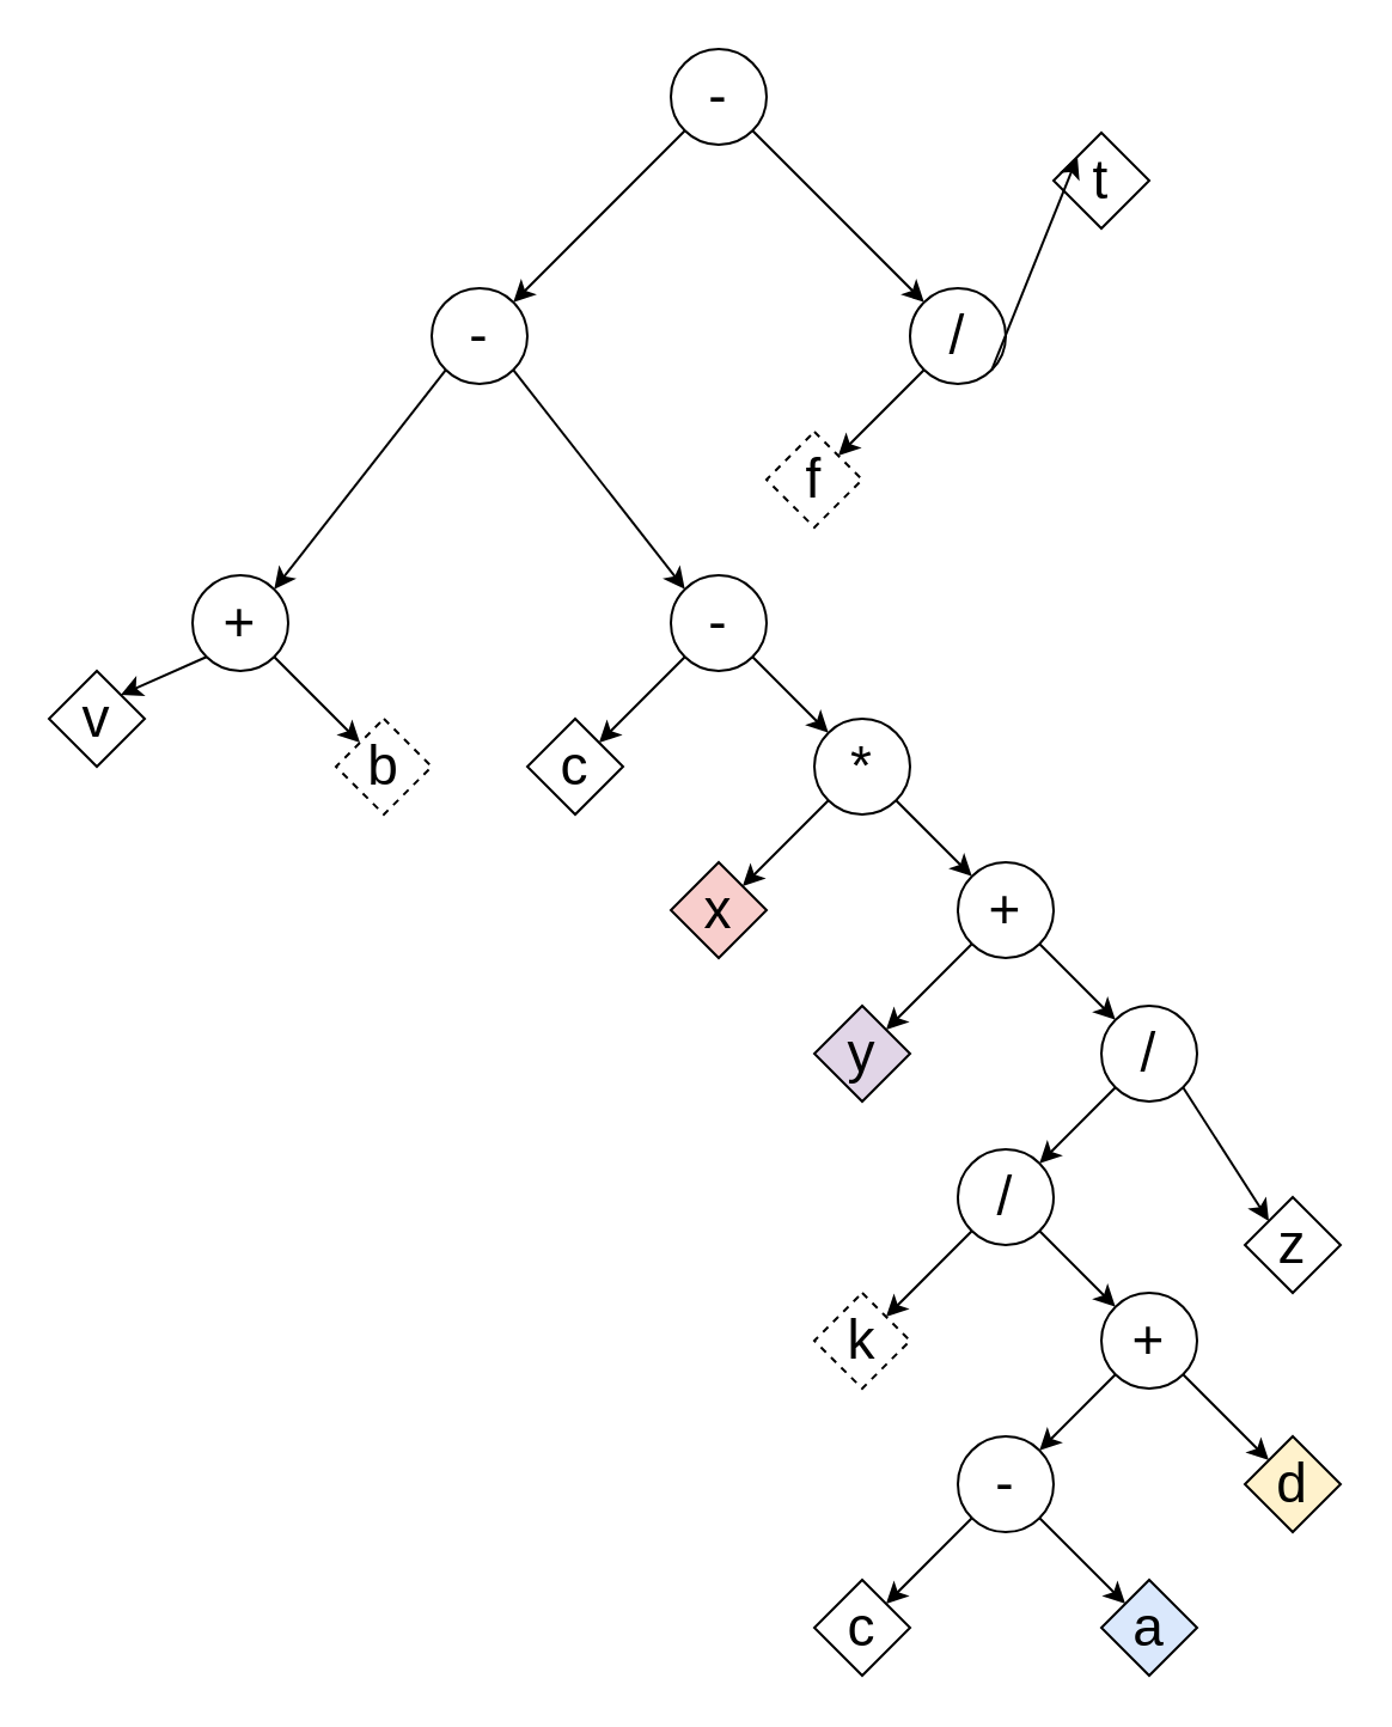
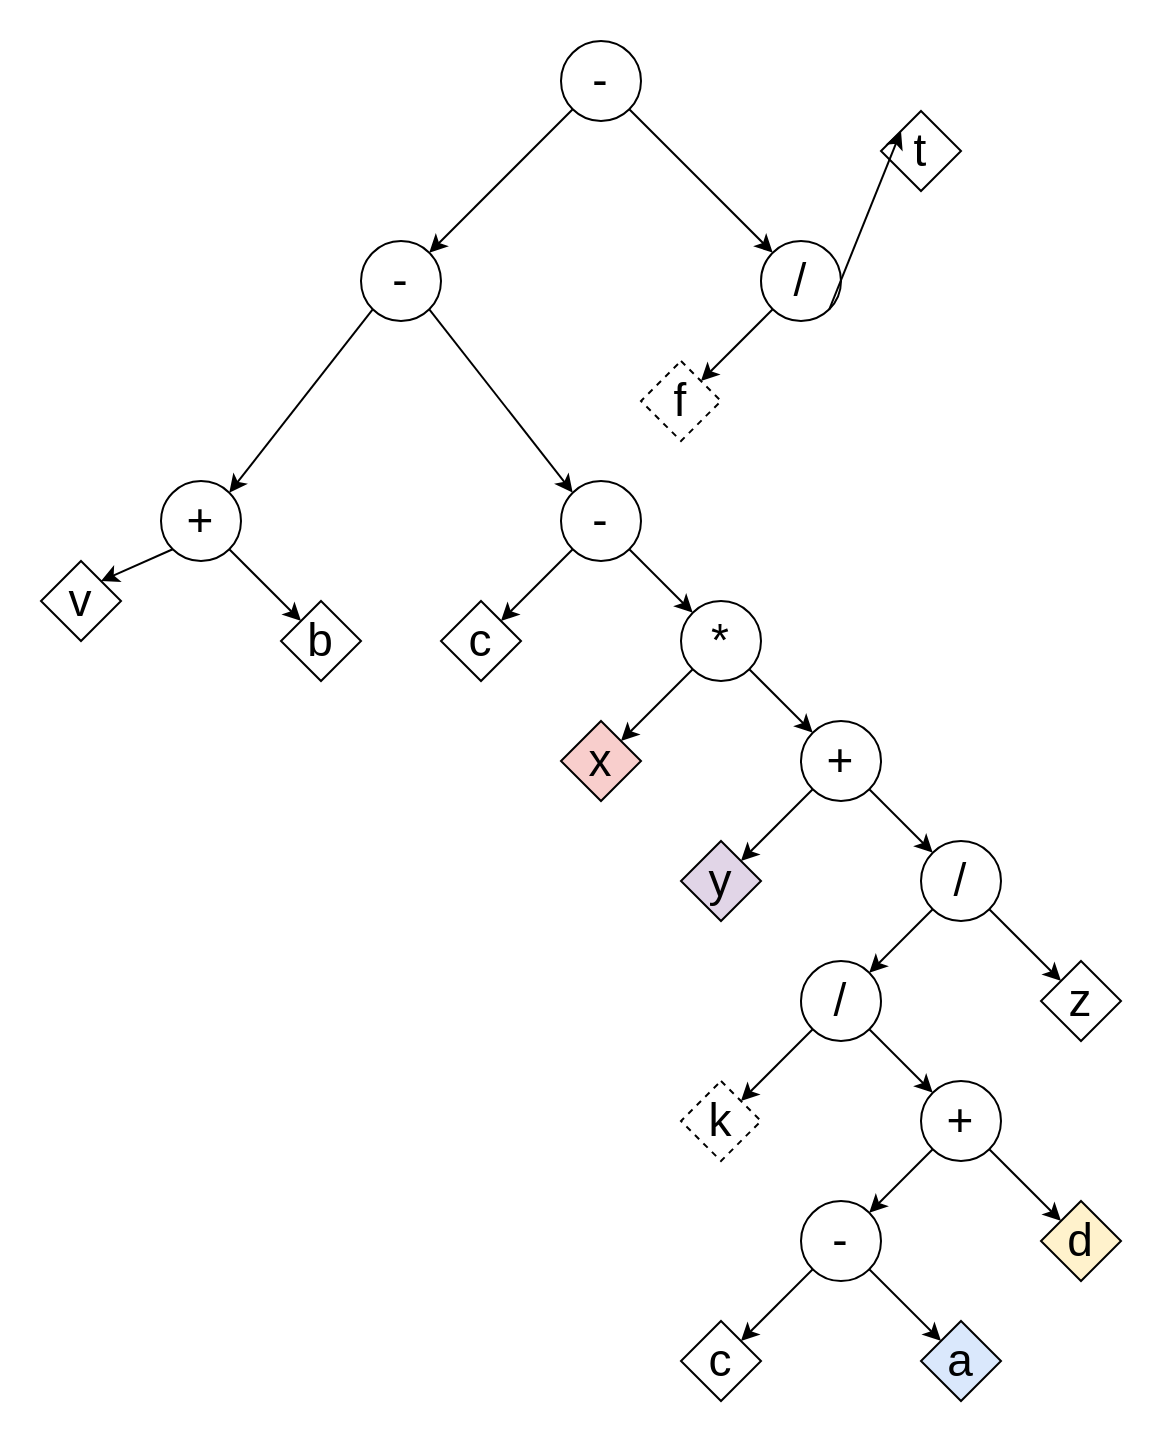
  <mxCell id="0" />
  <mxCell id="1" parent="0" />
  <mxCell id="2" value="-" style="ellipse;whiteSpace=wrap;html=1;aspect=fixed;fontSize=23;" vertex="1" parent="1"><mxGeometry x="280" y="20" width="40" height="40" as="geometry" /></mxCell>
  <mxCell id="3" value="/" style="ellipse;whiteSpace=wrap;html=1;aspect=fixed;fontSize=23;" vertex="1" parent="1"><mxGeometry x="380" y="120" width="40" height="40" as="geometry" /></mxCell>
  <mxCell id="4" value="-" style="ellipse;whiteSpace=wrap;html=1;aspect=fixed;fontSize=23;" vertex="1" parent="1"><mxGeometry x="180" y="120" width="40" height="40" as="geometry" /></mxCell>
  <mxCell id="5" value="" style="endArrow=classic;html=1;rounded=0;entryX=1;entryY=0;entryDx=0;entryDy=0;exitX=0;exitY=1;exitDx=0;exitDy=0;fontSize=23;" edge="1" parent="1" source="2" target="4"><mxGeometry width="50" height="50" relative="1" as="geometry"><mxPoint x="220" y="320" as="sourcePoint" /><mxPoint x="270" y="270" as="targetPoint" /></mxGeometry></mxCell>
  <mxCell id="6" value="" style="endArrow=classic;html=1;rounded=0;exitX=1;exitY=1;exitDx=0;exitDy=0;entryX=0;entryY=0;entryDx=0;entryDy=0;fontSize=23;" edge="1" parent="1" source="2" target="3"><mxGeometry width="50" height="50" relative="1" as="geometry"><mxPoint x="340" y="400" as="sourcePoint" /><mxPoint x="390" y="350" as="targetPoint" /></mxGeometry></mxCell>
  <mxCell id="7" value="+" style="ellipse;whiteSpace=wrap;html=1;aspect=fixed;fontSize=23;" vertex="1" parent="1"><mxGeometry x="80" y="240" width="40" height="40" as="geometry" /></mxCell>
  <mxCell id="8" value="-" style="ellipse;whiteSpace=wrap;html=1;aspect=fixed;fontSize=23;" vertex="1" parent="1"><mxGeometry x="280" y="240" width="40" height="40" as="geometry" /></mxCell>
  <mxCell id="9" value="f" style="rhombus;whiteSpace=wrap;html=1;fontSize=23;dashed=1;" vertex="1" parent="1"><mxGeometry x="320" y="180" width="40" height="40" as="geometry" /></mxCell>
  <mxCell id="10" value="t" style="rhombus;whiteSpace=wrap;html=1;fontSize=23;" vertex="1" parent="1"><mxGeometry x="440" y="55" width="40" height="40" as="geometry" /></mxCell>
  <mxCell id="11" value="v" style="rhombus;whiteSpace=wrap;html=1;fontSize=23;" vertex="1" parent="1"><mxGeometry x="20" y="280" width="40" height="40" as="geometry" /></mxCell>
- <mxCell id="12" value="b" style="rhombus;whiteSpace=wrap;html=1;fontSize=23;dashed=1;" vertex="1" parent="1"><mxGeometry x="140" y="300" width="40" height="40" as="geometry" /></mxCell>
+ <mxCell id="12" value="b" style="rhombus;whiteSpace=wrap;html=1;fontSize=23;" vertex="1" parent="1"><mxGeometry x="140" y="300" width="40" height="40" as="geometry" /></mxCell>
  <mxCell id="13" value="" style="endArrow=classic;html=1;rounded=0;fontSize=23;exitX=1;exitY=1;exitDx=0;exitDy=0;entryX=0;entryY=0;entryDx=0;entryDy=0;" edge="1" parent="1" source="4" target="8"><mxGeometry width="50" height="50" relative="1" as="geometry"><mxPoint x="275" y="280" as="sourcePoint" /><mxPoint x="325" y="230" as="targetPoint" /></mxGeometry></mxCell>
  <mxCell id="14" value="" style="endArrow=classic;html=1;rounded=0;fontSize=23;exitX=0;exitY=1;exitDx=0;exitDy=0;entryX=1;entryY=0;entryDx=0;entryDy=0;" edge="1" parent="1" source="4" target="7"><mxGeometry width="50" height="50" relative="1" as="geometry"><mxPoint x="204.142" y="158.282" as="sourcePoint" /><mxPoint x="235.858" y="189.998" as="targetPoint" /></mxGeometry></mxCell>
  <mxCell id="15" value="" style="endArrow=classic;html=1;rounded=0;fontSize=23;entryX=0;entryY=0;entryDx=0;entryDy=0;exitX=1;exitY=1;exitDx=0;exitDy=0;" edge="1" parent="1" source="3" target="10"><mxGeometry width="50" height="50" relative="1" as="geometry"><mxPoint x="310" y="300" as="sourcePoint" /><mxPoint x="360" y="250" as="targetPoint" /></mxGeometry></mxCell>
  <mxCell id="16" value="" style="endArrow=classic;html=1;rounded=0;fontSize=23;entryX=0;entryY=0;entryDx=0;entryDy=0;exitX=1;exitY=1;exitDx=0;exitDy=0;" edge="1" parent="1" source="7" target="12"><mxGeometry width="50" height="50" relative="1" as="geometry"><mxPoint x="320" y="380" as="sourcePoint" /><mxPoint x="370" y="330" as="targetPoint" /></mxGeometry></mxCell>
  <mxCell id="17" value="" style="endArrow=classic;html=1;rounded=0;fontSize=23;entryX=1;entryY=0;entryDx=0;entryDy=0;exitX=0;exitY=1;exitDx=0;exitDy=0;" edge="1" parent="1" source="7" target="11"><mxGeometry width="50" height="50" relative="1" as="geometry"><mxPoint x="130" y="420" as="sourcePoint" /><mxPoint x="180" y="370" as="targetPoint" /></mxGeometry></mxCell>
  <mxCell id="18" value="" style="endArrow=classic;html=1;rounded=0;fontSize=23;exitX=0;exitY=1;exitDx=0;exitDy=0;entryX=1;entryY=0;entryDx=0;entryDy=0;" edge="1" parent="1" source="3" target="9"><mxGeometry width="50" height="50" relative="1" as="geometry"><mxPoint x="290" y="250" as="sourcePoint" /><mxPoint x="340" y="200" as="targetPoint" /></mxGeometry></mxCell>
  <mxCell id="19" value="*" style="ellipse;whiteSpace=wrap;html=1;aspect=fixed;fontSize=23;" vertex="1" parent="1"><mxGeometry x="340" y="300" width="40" height="40" as="geometry" /></mxCell>
  <mxCell id="20" value="c" style="rhombus;whiteSpace=wrap;html=1;fontSize=23;" vertex="1" parent="1"><mxGeometry x="220" y="300" width="40" height="40" as="geometry" /></mxCell>
  <mxCell id="21" value="x" style="rhombus;whiteSpace=wrap;html=1;fontSize=23;fillColor=#f8cecc;" vertex="1" parent="1"><mxGeometry x="280" y="360" width="40" height="40" as="geometry" /></mxCell>
  <mxCell id="22" value="+" style="ellipse;whiteSpace=wrap;html=1;aspect=fixed;fontSize=23;" vertex="1" parent="1"><mxGeometry x="400" y="360" width="40" height="40" as="geometry" /></mxCell>
  <mxCell id="23" value="y" style="rhombus;whiteSpace=wrap;html=1;fontSize=23;fillColor=#e1d5e7;" vertex="1" parent="1"><mxGeometry x="340" y="420" width="40" height="40" as="geometry" /></mxCell>
  <mxCell id="24" value="" style="endArrow=classic;html=1;rounded=0;fontSize=23;exitX=0;exitY=1;exitDx=0;exitDy=0;entryX=1;entryY=0;entryDx=0;entryDy=0;" edge="1" parent="1" source="8" target="20"><mxGeometry width="50" height="50" relative="1" as="geometry"><mxPoint x="290" y="410" as="sourcePoint" /><mxPoint x="340" y="360" as="targetPoint" /></mxGeometry></mxCell>
  <mxCell id="25" value="" style="endArrow=classic;html=1;rounded=0;fontSize=23;exitX=0;exitY=1;exitDx=0;exitDy=0;entryX=1;entryY=0;entryDx=0;entryDy=0;" edge="1" parent="1" source="19" target="21"><mxGeometry width="50" height="50" relative="1" as="geometry"><mxPoint x="315" y="420" as="sourcePoint" /><mxPoint x="365" y="370" as="targetPoint" /></mxGeometry></mxCell>
  <mxCell id="26" value="" style="endArrow=classic;html=1;rounded=0;fontSize=23;exitX=1;exitY=1;exitDx=0;exitDy=0;entryX=0;entryY=0;entryDx=0;entryDy=0;" edge="1" parent="1" source="8" target="19"><mxGeometry width="50" height="50" relative="1" as="geometry"><mxPoint x="210" y="490" as="sourcePoint" /><mxPoint x="260" y="440" as="targetPoint" /></mxGeometry></mxCell>
  <mxCell id="27" value="" style="endArrow=classic;html=1;rounded=0;fontSize=23;exitX=1;exitY=1;exitDx=0;exitDy=0;entryX=0;entryY=0;entryDx=0;entryDy=0;" edge="1" parent="1" source="22" target="30"><mxGeometry width="50" height="50" relative="1" as="geometry"><mxPoint x="260" y="530" as="sourcePoint" /><mxPoint x="310" y="480" as="targetPoint" /></mxGeometry></mxCell>
  <mxCell id="28" value="" style="endArrow=classic;html=1;rounded=0;fontSize=23;exitX=1;exitY=1;exitDx=0;exitDy=0;entryX=0;entryY=0;entryDx=0;entryDy=0;" edge="1" parent="1" source="19" target="22"><mxGeometry width="50" height="50" relative="1" as="geometry"><mxPoint x="135" y="500" as="sourcePoint" /><mxPoint x="185" y="450" as="targetPoint" /></mxGeometry></mxCell>
  <mxCell id="29" value="" style="endArrow=classic;html=1;rounded=0;fontSize=23;exitX=0;exitY=1;exitDx=0;exitDy=0;entryX=1;entryY=0;entryDx=0;entryDy=0;" edge="1" parent="1" source="22" target="23"><mxGeometry width="50" height="50" relative="1" as="geometry"><mxPoint x="70" y="420" as="sourcePoint" /><mxPoint x="120" y="370" as="targetPoint" /></mxGeometry></mxCell>
  <mxCell id="30" value="/" style="ellipse;whiteSpace=wrap;html=1;aspect=fixed;fontSize=23;" vertex="1" parent="1"><mxGeometry x="460" y="420" width="40" height="40" as="geometry" /></mxCell>
  <mxCell id="31" value="/" style="ellipse;whiteSpace=wrap;html=1;aspect=fixed;fontSize=23;" vertex="1" parent="1"><mxGeometry x="400" y="480" width="40" height="40" as="geometry" /></mxCell>
  <mxCell id="32" value="" style="endArrow=classic;html=1;rounded=0;fontSize=23;exitX=0;exitY=1;exitDx=0;exitDy=0;entryX=1;entryY=0;entryDx=0;entryDy=0;" edge="1" parent="1" source="30" target="31"><mxGeometry width="50" height="50" relative="1" as="geometry"><mxPoint x="550" y="570" as="sourcePoint" /><mxPoint x="600" y="520" as="targetPoint" /></mxGeometry></mxCell>
  <mxCell id="33" value="k" style="rhombus;whiteSpace=wrap;html=1;fontSize=23;dashed=1;" vertex="1" parent="1"><mxGeometry x="340" y="540" width="40" height="40" as="geometry" /></mxCell>
  <mxCell id="34" value="" style="endArrow=classic;html=1;rounded=0;fontSize=23;exitX=0;exitY=1;exitDx=0;exitDy=0;entryX=1;entryY=0;entryDx=0;entryDy=0;" edge="1" parent="1" source="31" target="33"><mxGeometry width="50" height="50" relative="1" as="geometry"><mxPoint x="550" y="570" as="sourcePoint" /><mxPoint x="600" y="520" as="targetPoint" /></mxGeometry></mxCell>
  <mxCell id="35" value="&lt;div style=&quot;font-size: 23px;&quot;&gt;+&lt;br style=&quot;font-size: 23px;&quot;&gt;&lt;/div&gt;" style="ellipse;whiteSpace=wrap;html=1;aspect=fixed;fontSize=23;" vertex="1" parent="1"><mxGeometry x="460" y="540" width="40" height="40" as="geometry" /></mxCell>
- <mxCell id="36" value="z" style="rhombus;whiteSpace=wrap;html=1;fontSize=23;" vertex="1" parent="1"><mxGeometry x="520" y="500" width="40" height="40" as="geometry" /></mxCell>
+ <mxCell id="36" value="z" style="rhombus;whiteSpace=wrap;html=1;fontSize=23;" vertex="1" parent="1"><mxGeometry x="520" y="480" width="40" height="40" as="geometry" /></mxCell>
  <mxCell id="37" value="" style="endArrow=classic;html=1;rounded=0;fontSize=23;exitX=1;exitY=1;exitDx=0;exitDy=0;entryX=0;entryY=0;entryDx=0;entryDy=0;" edge="1" parent="1" source="30" target="36"><mxGeometry width="50" height="50" relative="1" as="geometry"><mxPoint x="550" y="570" as="sourcePoint" /><mxPoint x="600" y="520" as="targetPoint" /></mxGeometry></mxCell>
  <mxCell id="38" value="" style="endArrow=classic;html=1;rounded=0;fontSize=23;exitX=1;exitY=1;exitDx=0;exitDy=0;entryX=0;entryY=0;entryDx=0;entryDy=0;" edge="1" parent="1" source="31" target="35"><mxGeometry width="50" height="50" relative="1" as="geometry"><mxPoint x="550" y="670" as="sourcePoint" /><mxPoint x="600" y="620" as="targetPoint" /></mxGeometry></mxCell>
  <mxCell id="39" value="-" style="ellipse;whiteSpace=wrap;html=1;aspect=fixed;fontSize=23;" vertex="1" parent="1"><mxGeometry x="400" y="600" width="40" height="40" as="geometry" /></mxCell>
  <mxCell id="40" value="" style="endArrow=classic;html=1;rounded=0;fontSize=23;exitX=0;exitY=1;exitDx=0;exitDy=0;entryX=1;entryY=0;entryDx=0;entryDy=0;" edge="1" parent="1" source="35" target="39"><mxGeometry width="50" height="50" relative="1" as="geometry"><mxPoint x="550" y="670" as="sourcePoint" /><mxPoint x="600" y="620" as="targetPoint" /></mxGeometry></mxCell>
  <mxCell id="41" value="d" style="rhombus;whiteSpace=wrap;html=1;fontSize=23;fillColor=#fff2cc;" vertex="1" parent="1"><mxGeometry x="520" y="600" width="40" height="40" as="geometry" /></mxCell>
  <mxCell id="42" value="" style="endArrow=classic;html=1;rounded=0;fontSize=23;exitX=1;exitY=1;exitDx=0;exitDy=0;entryX=0;entryY=0;entryDx=0;entryDy=0;" edge="1" parent="1" source="35" target="41"><mxGeometry width="50" height="50" relative="1" as="geometry"><mxPoint x="550" y="670" as="sourcePoint" /><mxPoint x="600" y="620" as="targetPoint" /></mxGeometry></mxCell>
  <mxCell id="43" value="c" style="rhombus;whiteSpace=wrap;html=1;fontSize=23;" vertex="1" parent="1"><mxGeometry x="340" y="660" width="40" height="40" as="geometry" /></mxCell>
  <mxCell id="44" value="a" style="rhombus;whiteSpace=wrap;html=1;fontSize=23;fillColor=#dae8fc;" vertex="1" parent="1"><mxGeometry x="460" y="660" width="40" height="40" as="geometry" /></mxCell>
  <mxCell id="45" value="" style="endArrow=classic;html=1;rounded=0;fontSize=23;exitX=1;exitY=1;exitDx=0;exitDy=0;entryX=0;entryY=0;entryDx=0;entryDy=0;" edge="1" parent="1" source="39" target="44"><mxGeometry width="50" height="50" relative="1" as="geometry"><mxPoint x="550" y="670" as="sourcePoint" /><mxPoint x="600" y="620" as="targetPoint" /></mxGeometry></mxCell>
  <mxCell id="46" value="" style="endArrow=classic;html=1;rounded=0;fontSize=23;exitX=0;exitY=1;exitDx=0;exitDy=0;entryX=1;entryY=0;entryDx=0;entryDy=0;" edge="1" parent="1" source="39" target="43"><mxGeometry width="50" height="50" relative="1" as="geometry"><mxPoint x="455" y="780" as="sourcePoint" /><mxPoint x="505" y="730" as="targetPoint" /></mxGeometry></mxCell>
